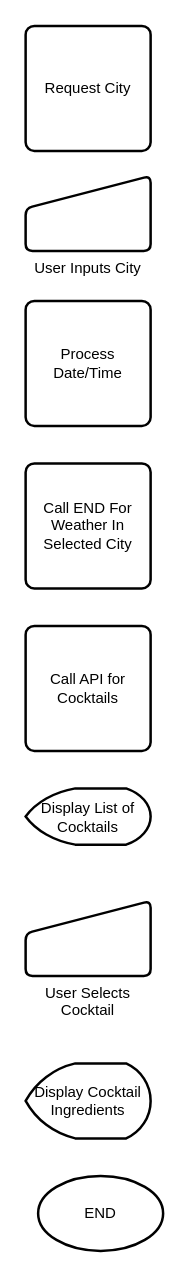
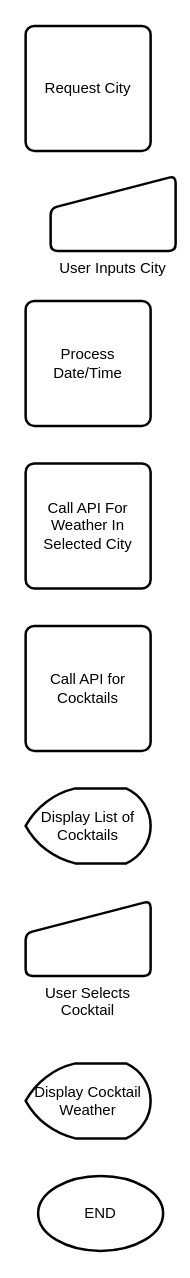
  <mxCell id="0" />
  <mxCell id="1" parent="0" />
  <mxCell id="2" value="Process Date/Time" style="rounded=1;whiteSpace=wrap;html=1;absoluteArcSize=1;arcSize=14;strokeWidth=2;" parent="1" vertex="1"><mxGeometry x="20" y="240" width="100" height="100" as="geometry" /></mxCell>
  <mxCell id="3" value="Request City" style="rounded=1;whiteSpace=wrap;html=1;absoluteArcSize=1;arcSize=14;strokeWidth=2;" parent="1" vertex="1"><mxGeometry x="20" y="20" width="100" height="100" as="geometry" /></mxCell>
- <mxCell id="4" value="Display List of Cocktails" style="strokeWidth=2;html=1;shape=mxgraph.flowchart.display;whiteSpace=wrap;" parent="1" vertex="1"><mxGeometry x="20" y="630" width="100" height="45" as="geometry" /></mxCell>
- <mxCell id="5" value="Call END For Weather In Selected City" style="rounded=1;whiteSpace=wrap;html=1;absoluteArcSize=1;arcSize=14;strokeWidth=2;" parent="1" vertex="1"><mxGeometry x="20" y="370" width="100" height="100" as="geometry" /></mxCell>
+ <mxCell id="4" value="Display List of Cocktails" style="strokeWidth=2;html=1;shape=mxgraph.flowchart.display;whiteSpace=wrap;" parent="1" vertex="1"><mxGeometry x="20" y="630" width="100" height="60" as="geometry" /></mxCell>
+ <mxCell id="5" value="Call API For Weather In Selected City" style="rounded=1;whiteSpace=wrap;html=1;absoluteArcSize=1;arcSize=14;strokeWidth=2;" parent="1" vertex="1"><mxGeometry x="20" y="370" width="100" height="100" as="geometry" /></mxCell>
  <mxCell id="6" value="Call API for Cocktails" style="rounded=1;whiteSpace=wrap;html=1;absoluteArcSize=1;arcSize=14;strokeWidth=2;" parent="1" vertex="1"><mxGeometry x="20" y="500" width="100" height="100" as="geometry" /></mxCell>
- <mxCell id="7" value="User Inputs City" style="verticalLabelPosition=bottom;verticalAlign=top;html=1;strokeWidth=2;shape=manualInput;whiteSpace=wrap;rounded=1;size=26;arcSize=11;" parent="1" vertex="1"><mxGeometry x="20" y="140" width="100" height="60" as="geometry" /></mxCell>
+ <mxCell id="7" value="User Inputs City" style="verticalLabelPosition=bottom;verticalAlign=top;html=1;strokeWidth=2;shape=manualInput;whiteSpace=wrap;rounded=1;size=26;arcSize=11;" parent="1" vertex="1"><mxGeometry x="40" y="140" width="100" height="60" as="geometry" /></mxCell>
  <mxCell id="8" value="User Selects Cocktail" style="verticalLabelPosition=bottom;verticalAlign=top;html=1;strokeWidth=2;shape=manualInput;whiteSpace=wrap;rounded=1;size=26;arcSize=11;" parent="1" vertex="1"><mxGeometry x="20" y="720" width="100" height="60" as="geometry" /></mxCell>
- <mxCell id="9" value="Display Cocktail Ingredients" style="strokeWidth=2;html=1;shape=mxgraph.flowchart.display;whiteSpace=wrap;" parent="1" vertex="1"><mxGeometry x="20" y="850" width="100" height="60" as="geometry" /></mxCell>
+ <mxCell id="9" value="Display Cocktail Weather" style="strokeWidth=2;html=1;shape=mxgraph.flowchart.display;whiteSpace=wrap;" parent="1" vertex="1"><mxGeometry x="20" y="850" width="100" height="60" as="geometry" /></mxCell>
  <mxCell id="10" value="END" style="strokeWidth=2;html=1;shape=mxgraph.flowchart.start_1;whiteSpace=wrap;" parent="1" vertex="1"><mxGeometry x="30" y="940" width="100" height="60" as="geometry" /></mxCell>
